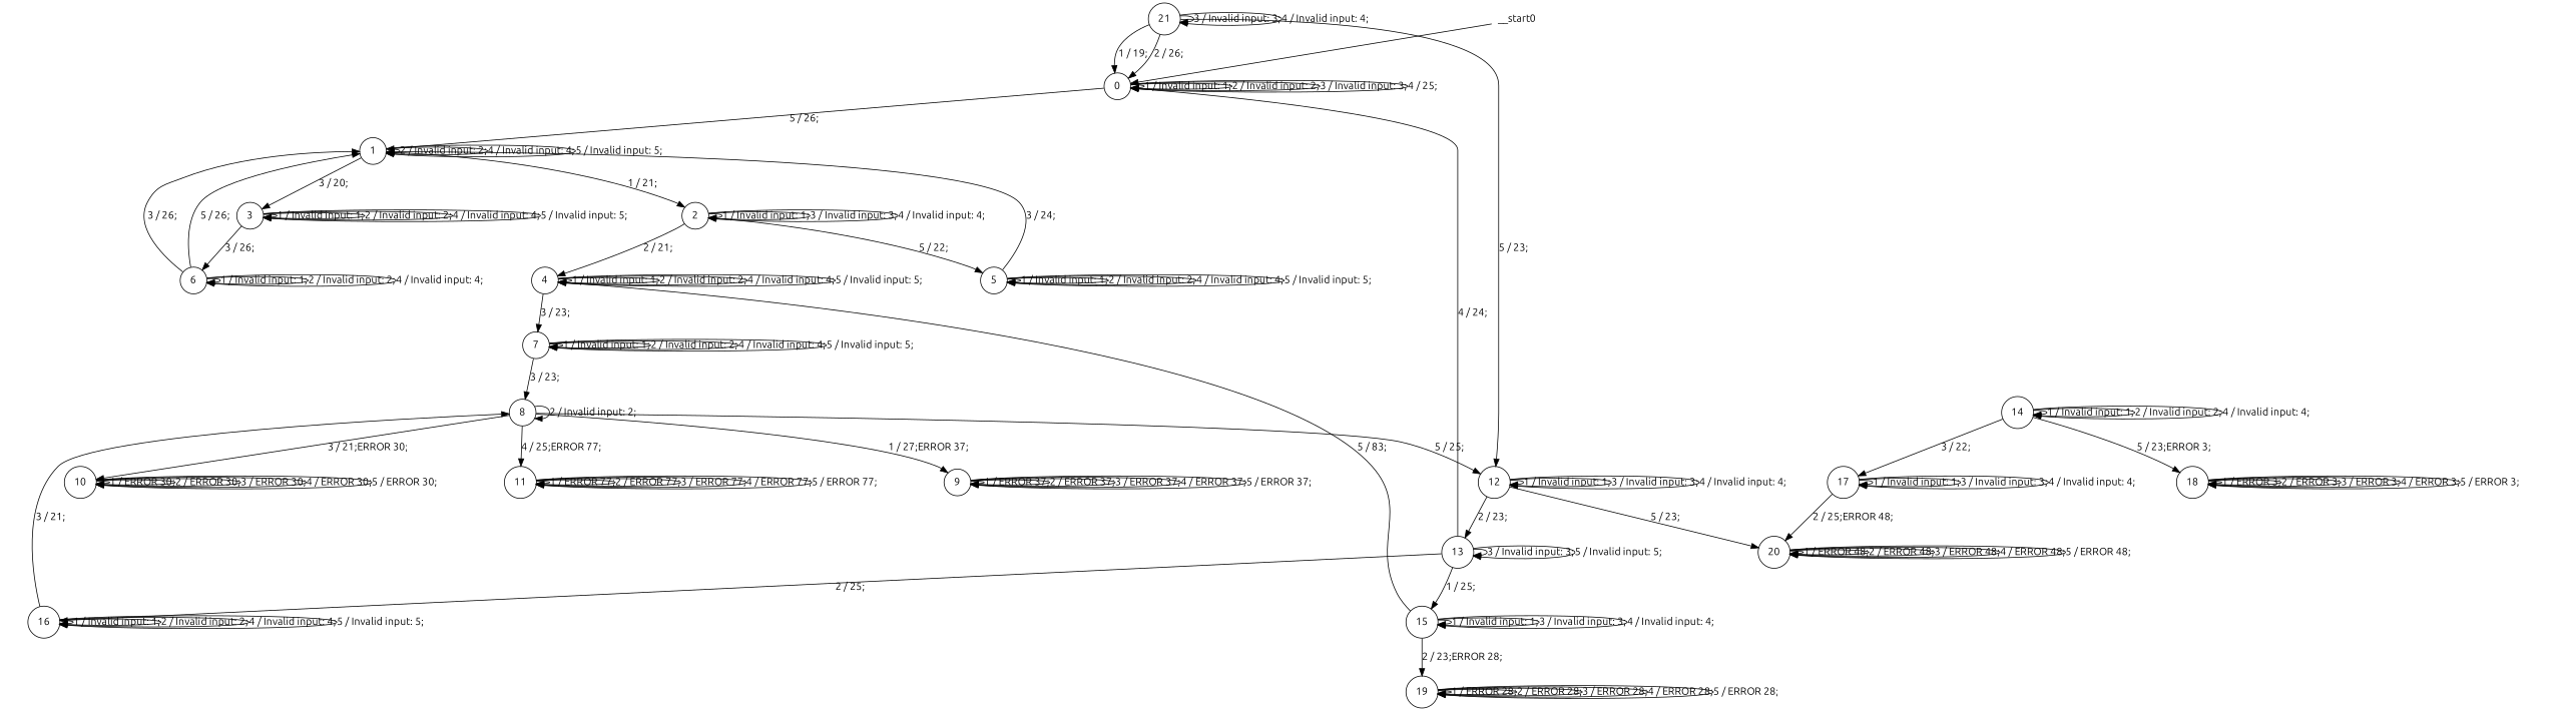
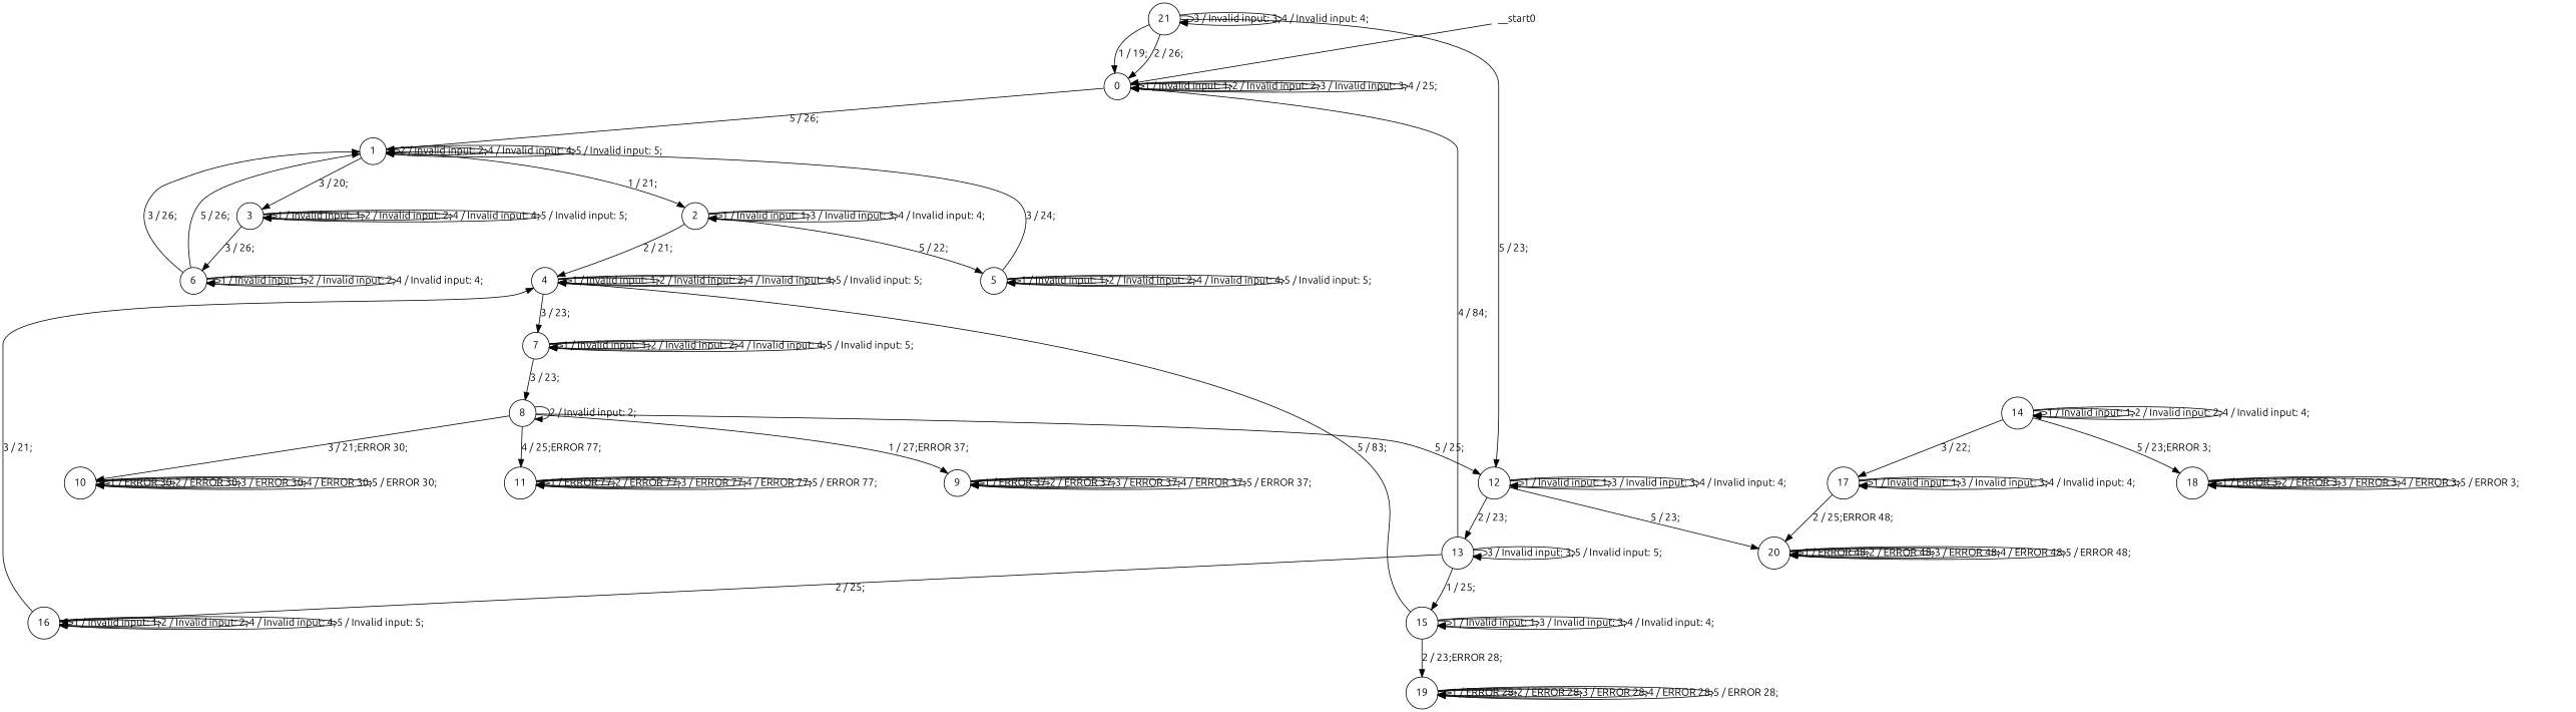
  digraph {
    fontname=Ubuntu
    node [fontname=Ubuntu shape=circle]
    edge [fontname=Ubuntu]
    __start0 [shape=none]
    n2 [label=0]
    n3 [label=1]
    n4 [label=2]
    n5 [label=3]
    n6 [label=4]
    n7 [label=5]
    n8 [label=6]
    n9 [label=7]
    n10 [label=8]
    n11 [label=9]
    n12 [label=10]
    n13 [label=11]
    n14 [label=12]
    n15 [label=13]
    n16 [label=20]
    n17 [label=15]
    n18 [label=16]
    n19 [label=14]
    n20 [label=17]
    n21 [label=18]
    n22 [label=19]
    n23 [label=21]
    __start0 -> n2
    n2 -> n2 [label="1 / Invalid input: 1;"]
    n2 -> n2 [label="2 / Invalid input: 2;"]
    n2 -> n2 [label="3 / Invalid input: 3;"]
    n2 -> n2 [label="4 / 25;"]
    n2 -> n3 [label="5 / 26;"]
    n3 -> n3 [label="2 / Invalid input: 2;"]
    n3 -> n3 [label="4 / Invalid input: 4;"]
    n3 -> n3 [label="5 / Invalid input: 5;"]
    n3 -> n4 [label="1 / 21;"]
    n3 -> n5 [label="3 / 20;"]
    n4 -> n4 [label="1 / Invalid input: 1;"]
    n4 -> n4 [label="3 / Invalid input: 3;"]
    n4 -> n4 [label="4 / Invalid input: 4;"]
    n4 -> n6 [label="2 / 21;"]
    n4 -> n7 [label="5 / 22;"]
    n5 -> n5 [label="1 / Invalid input: 1;"]
    n5 -> n5 [label="2 / Invalid input: 2;"]
    n5 -> n5 [label="4 / Invalid input: 4;"]
    n5 -> n5 [label="5 / Invalid input: 5;"]
    n5 -> n8 [label="3 / 26;"]
    n6 -> n6 [label="1 / Invalid input: 1;"]
    n6 -> n6 [label="2 / Invalid input: 2;"]
    n6 -> n6 [label="4 / Invalid input: 4;"]
    n6 -> n6 [label="5 / Invalid input: 5;"]
    n6 -> n9 [label="3 / 23;"]
    n7 -> n3 [label="3 / 24;"]
    n7 -> n7 [label="1 / Invalid input: 1;"]
    n7 -> n7 [label="2 / Invalid input: 2;"]
    n7 -> n7 [label="4 / Invalid input: 4;"]
    n7 -> n7 [label="5 / Invalid input: 5;"]
    n8 -> n3 [label="3 / 26;"]
    n8 -> n3 [label="5 / 26;"]
    n8 -> n8 [label="1 / Invalid input: 1;"]
    n8 -> n8 [label="2 / Invalid input: 2;"]
    n8 -> n8 [label="4 / Invalid input: 4;"]
    n9 -> n9 [label="1 / Invalid input: 1;"]
    n9 -> n9 [label="2 / Invalid input: 2;"]
    n9 -> n9 [label="4 / Invalid input: 4;"]
    n9 -> n9 [label="5 / Invalid input: 5;"]
    n9 -> n10 [label="3 / 23;"]
    n10 -> n10 [label="2 / Invalid input: 2;"]
    n10 -> n11 [label="1 / 27;ERROR 37;"]
    n10 -> n12 [label="3 / 21;ERROR 30;"]
    n10 -> n13 [label="4 / 25;ERROR 77;"]
    n10 -> n14 [label="5 / 25;"]
    n11 -> n11 [label="1 / ERROR 37;"]
    n11 -> n11 [label="2 / ERROR 37;"]
    n11 -> n11 [label="3 / ERROR 37;"]
    n11 -> n11 [label="4 / ERROR 37;"]
    n11 -> n11 [label="5 / ERROR 37;"]
    n12 -> n12 [label="1 / ERROR 30;"]
    n12 -> n12 [label="2 / ERROR 30;"]
    n12 -> n12 [label="3 / ERROR 30;"]
    n12 -> n12 [label="4 / ERROR 30;"]
    n12 -> n12 [label="5 / ERROR 30;"]
    n13 -> n13 [label="1 / ERROR 77;"]
    n13 -> n13 [label="2 / ERROR 77;"]
    n13 -> n13 [label="3 / ERROR 77;"]
    n13 -> n13 [label="4 / ERROR 77;"]
    n13 -> n13 [label="5 / ERROR 77;"]
    n14 -> n14 [label="1 / Invalid input: 1;"]
    n14 -> n14 [label="3 / Invalid input: 3;"]
    n14 -> n14 [label="4 / Invalid input: 4;"]
    n14 -> n15 [label="2 / 23;"]
    n14 -> n16 [label="5 / 23;"]
-   n15 -> n2 [label="4 / 24;"]
+   n15 -> n2 [label="4 / 84;"]
    n15 -> n15 [label="3 / Invalid input: 3;"]
    n15 -> n15 [label="5 / Invalid input: 5;"]
    n15 -> n17 [label="1 / 25;"]
    n15 -> n18 [label="2 / 25;"]
    n16 -> n16 [label="1 / ERROR 48;"]
    n16 -> n16 [label="2 / ERROR 48;"]
    n16 -> n16 [label="3 / ERROR 48;"]
    n16 -> n16 [label="4 / ERROR 48;"]
    n16 -> n16 [label="5 / ERROR 48;"]
    n17 -> n6 [label="5 / 83;"]
    n17 -> n17 [label="1 / Invalid input: 1;"]
    n17 -> n17 [label="3 / Invalid input: 3;"]
    n17 -> n17 [label="4 / Invalid input: 4;"]
    n17 -> n22 [label="2 / 23;ERROR 28;"]
-   n18 -> n10 [label="3 / 21;"]
+   n18 -> n6 [label="3 / 21;"]
    n18 -> n18 [label="1 / Invalid input: 1;"]
    n18 -> n18 [label="2 / Invalid input: 2;"]
    n18 -> n18 [label="4 / Invalid input: 4;"]
    n18 -> n18 [label="5 / Invalid input: 5;"]
    n19 -> n19 [label="1 / Invalid input: 1;"]
    n19 -> n19 [label="2 / Invalid input: 2;"]
    n19 -> n19 [label="4 / Invalid input: 4;"]
    n19 -> n20 [label="3 / 22;"]
    n19 -> n21 [label="5 / 23;ERROR 3;"]
    n20 -> n16 [label="2 / 25;ERROR 48;"]
    n20 -> n20 [label="1 / Invalid input: 1;"]
    n20 -> n20 [label="3 / Invalid input: 3;"]
    n20 -> n20 [label="4 / Invalid input: 4;"]
    n21 -> n21 [label="1 / ERROR 3;"]
    n21 -> n21 [label="2 / ERROR 3;"]
    n21 -> n21 [label="3 / ERROR 3;"]
    n21 -> n21 [label="4 / ERROR 3;"]
    n21 -> n21 [label="5 / ERROR 3;"]
    n22 -> n22 [label="1 / ERROR 28;"]
    n22 -> n22 [label="2 / ERROR 28;"]
    n22 -> n22 [label="3 / ERROR 28;"]
    n22 -> n22 [label="4 / ERROR 28;"]
    n22 -> n22 [label="5 / ERROR 28;"]
    n23 -> n2 [label="1 / 19;"]
    n23 -> n2 [label="2 / 26;"]
    n23 -> n14 [label="5 / 23;"]
    n23 -> n23 [label="3 / Invalid input: 3;"]
    n23 -> n23 [label="4 / Invalid input: 4;"]
  }
